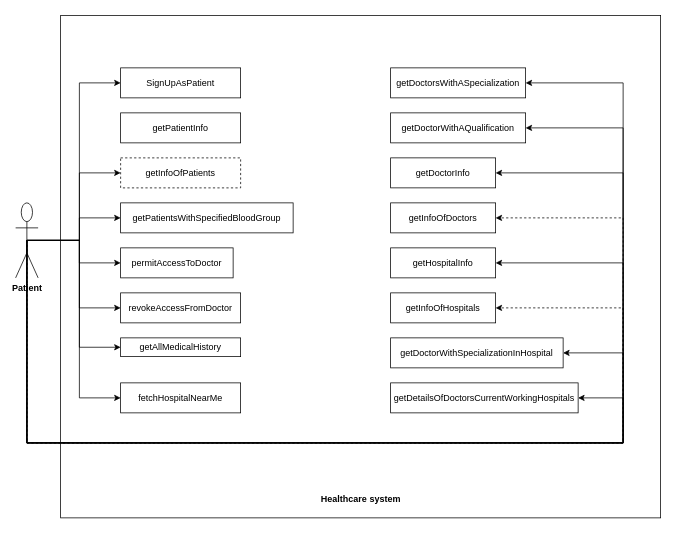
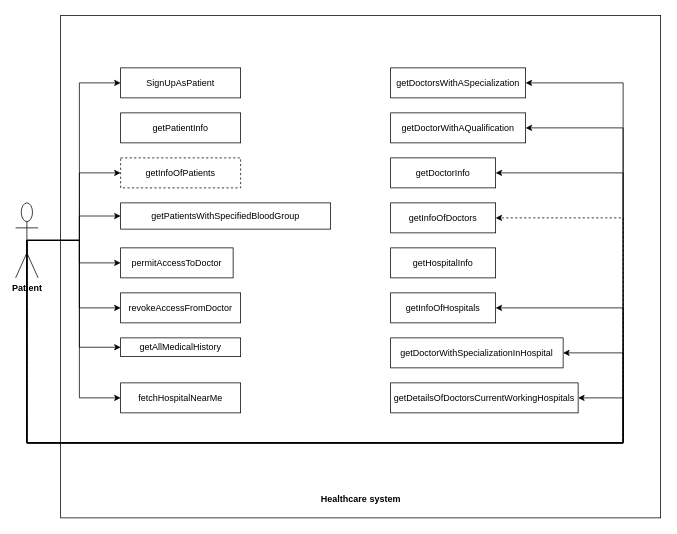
  <mxCell id="0" />
  <mxCell id="1" parent="0" />
  <mxCell id="2" value="" style="rounded=0;whiteSpace=wrap;html=1;" vertex="1" parent="1"><mxGeometry x="80" y="20" width="800" height="670" as="geometry" /></mxCell>
  <mxCell id="3" style="edgeStyle=orthogonalEdgeStyle;rounded=0;orthogonalLoop=1;jettySize=auto;html=1;exitX=0.5;exitY=0.5;exitDx=0;exitDy=0;exitPerimeter=0;entryX=0;entryY=0.5;entryDx=0;entryDy=0;" edge="1" parent="1" source="18" target="19"><mxGeometry relative="1" as="geometry"><Array as="points"><mxPoint x="105" y="320" /><mxPoint x="105" y="110" /></Array></mxGeometry></mxCell>
  <mxCell id="4" style="edgeStyle=orthogonalEdgeStyle;rounded=0;orthogonalLoop=1;jettySize=auto;html=1;exitX=0.5;exitY=0.5;exitDx=0;exitDy=0;exitPerimeter=0;entryX=0;entryY=0.5;entryDx=0;entryDy=0;" edge="1" parent="1" source="18" target="21"><mxGeometry relative="1" as="geometry" /></mxCell>
  <mxCell id="5" style="edgeStyle=orthogonalEdgeStyle;rounded=0;orthogonalLoop=1;jettySize=auto;html=1;exitX=0.5;exitY=0.5;exitDx=0;exitDy=0;exitPerimeter=0;entryX=0;entryY=0.5;entryDx=0;entryDy=0;" edge="1" parent="1" source="18" target="22"><mxGeometry relative="1" as="geometry" /></mxCell>
  <mxCell id="6" style="edgeStyle=orthogonalEdgeStyle;rounded=0;orthogonalLoop=1;jettySize=auto;html=1;exitX=0.5;exitY=0.5;exitDx=0;exitDy=0;exitPerimeter=0;entryX=0;entryY=0.5;entryDx=0;entryDy=0;" edge="1" parent="1" source="18" target="23"><mxGeometry relative="1" as="geometry" /></mxCell>
  <mxCell id="7" style="edgeStyle=orthogonalEdgeStyle;rounded=0;orthogonalLoop=1;jettySize=auto;html=1;exitX=0.5;exitY=0.5;exitDx=0;exitDy=0;exitPerimeter=0;entryX=0;entryY=0.5;entryDx=0;entryDy=0;" edge="1" parent="1" source="18" target="24"><mxGeometry relative="1" as="geometry" /></mxCell>
  <mxCell id="8" style="edgeStyle=orthogonalEdgeStyle;rounded=0;orthogonalLoop=1;jettySize=auto;html=1;exitX=0.5;exitY=0.5;exitDx=0;exitDy=0;exitPerimeter=0;entryX=0;entryY=0.5;entryDx=0;entryDy=0;" edge="1" parent="1" source="18" target="25"><mxGeometry relative="1" as="geometry" /></mxCell>
  <mxCell id="9" style="edgeStyle=orthogonalEdgeStyle;rounded=0;orthogonalLoop=1;jettySize=auto;html=1;exitX=0.5;exitY=0.5;exitDx=0;exitDy=0;exitPerimeter=0;entryX=0;entryY=0.5;entryDx=0;entryDy=0;" edge="1" parent="1" source="18" target="31"><mxGeometry relative="1" as="geometry" /></mxCell>
  <mxCell id="10" style="edgeStyle=orthogonalEdgeStyle;rounded=0;orthogonalLoop=1;jettySize=auto;html=1;exitX=0.5;exitY=0.5;exitDx=0;exitDy=0;exitPerimeter=0;entryX=1;entryY=0.5;entryDx=0;entryDy=0;" edge="1" parent="1" source="18" target="27"><mxGeometry relative="1" as="geometry"><Array as="points"><mxPoint x="35" y="590" /><mxPoint x="830" y="590" /><mxPoint x="830" y="170" /></Array></mxGeometry></mxCell>
  <mxCell id="11" style="edgeStyle=orthogonalEdgeStyle;rounded=0;orthogonalLoop=1;jettySize=auto;html=1;exitX=0.5;exitY=0.5;exitDx=0;exitDy=0;exitPerimeter=0;entryX=1;entryY=0.5;entryDx=0;entryDy=0;" edge="1" parent="1" source="18" target="28"><mxGeometry relative="1" as="geometry"><Array as="points"><mxPoint x="35" y="590" /><mxPoint x="830" y="590" /><mxPoint x="830" y="230" /></Array></mxGeometry></mxCell>
  <mxCell id="12" style="edgeStyle=orthogonalEdgeStyle;rounded=0;orthogonalLoop=1;jettySize=auto;html=1;exitX=0.5;exitY=0.5;exitDx=0;exitDy=0;exitPerimeter=0;entryX=1;entryY=0.5;entryDx=0;entryDy=0;" edge="1" parent="1" source="18" target="35"><mxGeometry relative="1" as="geometry"><Array as="points"><mxPoint x="35" y="590" /><mxPoint x="830" y="590" /><mxPoint x="830" y="530" /></Array></mxGeometry></mxCell>
  <mxCell id="13" style="edgeStyle=orthogonalEdgeStyle;rounded=0;orthogonalLoop=1;jettySize=auto;html=1;exitX=0.5;exitY=0.5;exitDx=0;exitDy=0;exitPerimeter=0;entryX=1;entryY=0.5;entryDx=0;entryDy=0;" edge="1" parent="1" source="18" target="34"><mxGeometry relative="1" as="geometry"><Array as="points"><mxPoint x="35" y="590" /><mxPoint x="830" y="590" /><mxPoint x="830" y="470" /></Array></mxGeometry></mxCell>
- <mxCell id="14" style="edgeStyle=orthogonalEdgeStyle;rounded=0;orthogonalLoop=1;jettySize=auto;html=1;exitX=0.5;exitY=0.5;exitDx=0;exitDy=0;exitPerimeter=0;entryX=1;entryY=0.5;entryDx=0;entryDy=0;dashed=1;" edge="1" parent="1" source="18" target="33"><mxGeometry relative="1" as="geometry"><Array as="points"><mxPoint x="35" y="590" /><mxPoint x="830" y="590" /><mxPoint x="830" y="410" /></Array></mxGeometry></mxCell>
- <mxCell id="15" style="edgeStyle=orthogonalEdgeStyle;rounded=0;orthogonalLoop=1;jettySize=auto;html=1;exitX=0.5;exitY=0.5;exitDx=0;exitDy=0;exitPerimeter=0;entryX=1;entryY=0.5;entryDx=0;entryDy=0;" edge="1" parent="1" source="18" target="32"><mxGeometry relative="1" as="geometry"><Array as="points"><mxPoint x="35" y="590" /><mxPoint x="830" y="590" /><mxPoint x="830" y="350" /></Array></mxGeometry></mxCell>
+ <mxCell id="14" style="edgeStyle=orthogonalEdgeStyle;rounded=0;orthogonalLoop=1;jettySize=auto;html=1;exitX=0.5;exitY=0.5;exitDx=0;exitDy=0;exitPerimeter=0;entryX=1;entryY=0.5;entryDx=0;entryDy=0;" edge="1" parent="1" source="18" target="33"><mxGeometry relative="1" as="geometry"><Array as="points"><mxPoint x="35" y="590" /><mxPoint x="830" y="590" /><mxPoint x="830" y="410" /></Array></mxGeometry></mxCell>
  <mxCell id="16" style="edgeStyle=orthogonalEdgeStyle;rounded=0;orthogonalLoop=1;jettySize=auto;html=1;exitX=0.5;exitY=0.5;exitDx=0;exitDy=0;exitPerimeter=0;entryX=1;entryY=0.5;entryDx=0;entryDy=0;dashed=1;" edge="1" parent="1" source="18" target="30"><mxGeometry relative="1" as="geometry"><Array as="points"><mxPoint x="35" y="590" /><mxPoint x="830" y="590" /><mxPoint x="830" y="290" /></Array></mxGeometry></mxCell>
  <mxCell id="17" style="edgeStyle=orthogonalEdgeStyle;rounded=0;orthogonalLoop=1;jettySize=auto;html=1;exitX=0.5;exitY=0.5;exitDx=0;exitDy=0;exitPerimeter=0;entryX=1;entryY=0.5;entryDx=0;entryDy=0;" edge="1" parent="1" source="18" target="26"><mxGeometry relative="1" as="geometry"><Array as="points"><mxPoint x="35" y="590" /><mxPoint x="830" y="590" /><mxPoint x="830" y="110" /></Array></mxGeometry></mxCell>
  <mxCell id="18" value="&lt;b&gt;Patient&lt;/b&gt;" style="shape=umlActor;verticalLabelPosition=bottom;verticalAlign=top;html=1;outlineConnect=0;" vertex="1" parent="1"><mxGeometry x="20" y="270" width="30" height="100" as="geometry" /></mxCell>
  <mxCell id="19" value="SignUpAsPatient" style="rounded=0;whiteSpace=wrap;html=1;" vertex="1" parent="1"><mxGeometry x="160" y="90" width="160" height="40" as="geometry" /></mxCell>
  <mxCell id="20" value="getPatientInfo" style="rounded=0;whiteSpace=wrap;html=1;" vertex="1" parent="1"><mxGeometry x="160" y="150" width="160" height="40" as="geometry" /></mxCell>
  <mxCell id="21" value="getInfoOfPatients" style="whiteSpace=wrap;html=1;dashed=1;" vertex="1" parent="1"><mxGeometry x="160" y="210" width="160" height="40" as="geometry" /></mxCell>
- <mxCell id="22" value="getPatientsWithSpecifiedBloodGroup" style="whiteSpace=wrap;html=1;" vertex="1" parent="1"><mxGeometry x="160" y="270" width="230" height="40" as="geometry" /></mxCell>
+ <mxCell id="22" value="getPatientsWithSpecifiedBloodGroup" style="whiteSpace=wrap;html=1;" vertex="1" parent="1"><mxGeometry x="160" y="270" width="280" height="35" as="geometry" /></mxCell>
  <mxCell id="23" value="permitAccessToDoctor" style="whiteSpace=wrap;html=1;" vertex="1" parent="1"><mxGeometry x="160" y="330" width="150" height="40" as="geometry" /></mxCell>
  <mxCell id="24" value="revokeAccessFromDoctor" style="whiteSpace=wrap;html=1;" vertex="1" parent="1"><mxGeometry x="160" y="390" width="160" height="40" as="geometry" /></mxCell>
  <mxCell id="25" value="getAllMedicalHistory" style="whiteSpace=wrap;html=1;" vertex="1" parent="1"><mxGeometry x="160" y="450" width="160" height="25" as="geometry" /></mxCell>
  <mxCell id="26" value="getDoctorsWithASpecialization" style="whiteSpace=wrap;html=1;" vertex="1" parent="1"><mxGeometry x="520" y="90" width="180" height="40" as="geometry" /></mxCell>
  <mxCell id="27" value="getDoctorWithAQualification" style="whiteSpace=wrap;html=1;" vertex="1" parent="1"><mxGeometry x="520" y="150" width="180" height="40" as="geometry" /></mxCell>
  <mxCell id="28" value="getDoctorInfo" style="whiteSpace=wrap;html=1;" vertex="1" parent="1"><mxGeometry x="520" y="210" width="140" height="40" as="geometry" /></mxCell>
  <mxCell id="29" style="edgeStyle=orthogonalEdgeStyle;rounded=0;orthogonalLoop=1;jettySize=auto;html=1;exitX=0.5;exitY=1;exitDx=0;exitDy=0;" edge="1" parent="1" source="26" target="26"><mxGeometry relative="1" as="geometry" /></mxCell>
  <mxCell id="30" value="getInfoOfDoctors" style="whiteSpace=wrap;html=1;" vertex="1" parent="1"><mxGeometry x="520" y="270" width="140" height="40" as="geometry" /></mxCell>
  <mxCell id="31" value="fetchHospitalNearMe" style="whiteSpace=wrap;html=1;" vertex="1" parent="1"><mxGeometry x="160" y="510" width="160" height="40" as="geometry" /></mxCell>
  <mxCell id="32" value="getHospitalInfo" style="whiteSpace=wrap;html=1;" vertex="1" parent="1"><mxGeometry x="520" y="330" width="140" height="40" as="geometry" /></mxCell>
  <mxCell id="33" value="getInfoOfHospitals" style="whiteSpace=wrap;html=1;" vertex="1" parent="1"><mxGeometry x="520" y="390" width="140" height="40" as="geometry" /></mxCell>
  <mxCell id="34" value="getDoctorWithSpecializationInHospital" style="whiteSpace=wrap;html=1;" vertex="1" parent="1"><mxGeometry x="520" y="450" width="230" height="40" as="geometry" /></mxCell>
  <mxCell id="35" value="getDetailsOfDoctorsCurrentWorkingHospitals" style="whiteSpace=wrap;html=1;" vertex="1" parent="1"><mxGeometry x="520" y="510" width="250" height="40" as="geometry" /></mxCell>
  <mxCell id="36" value="&lt;b&gt;Healthcare system&lt;/b&gt;" style="text;html=1;align=center;verticalAlign=middle;resizable=0;points=[];autosize=1;strokeColor=none;fillColor=none;" vertex="1" parent="1"><mxGeometry x="415" y="650" width="130" height="30" as="geometry" /></mxCell>
